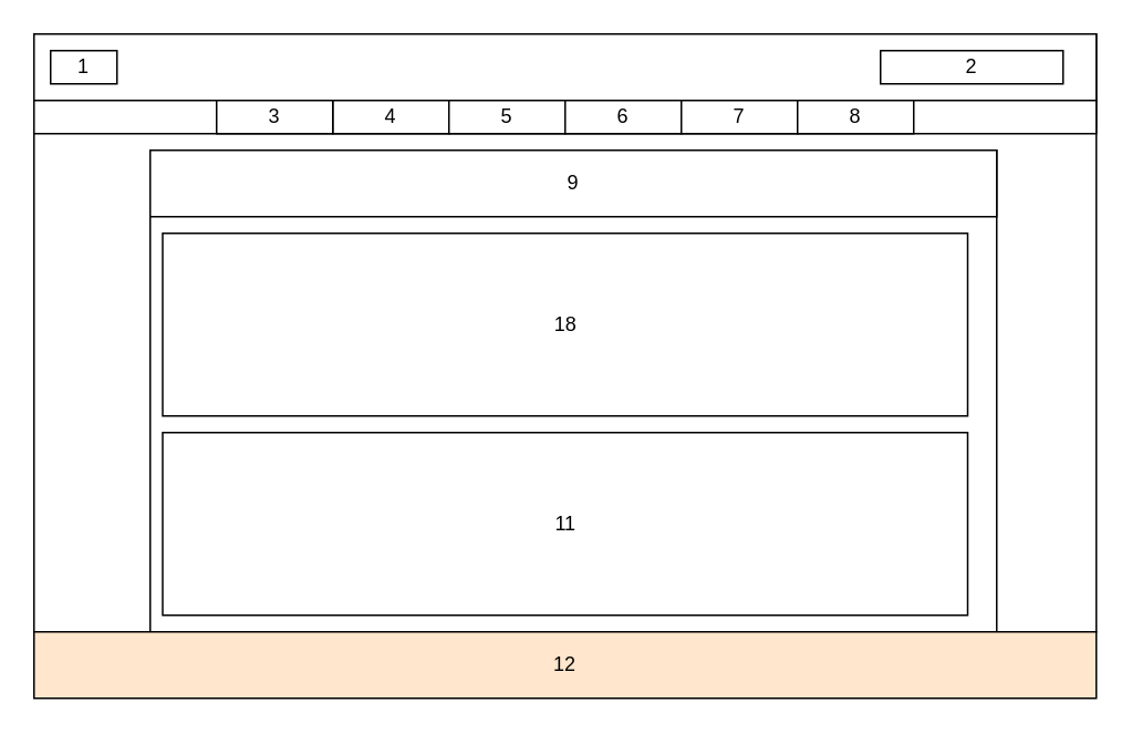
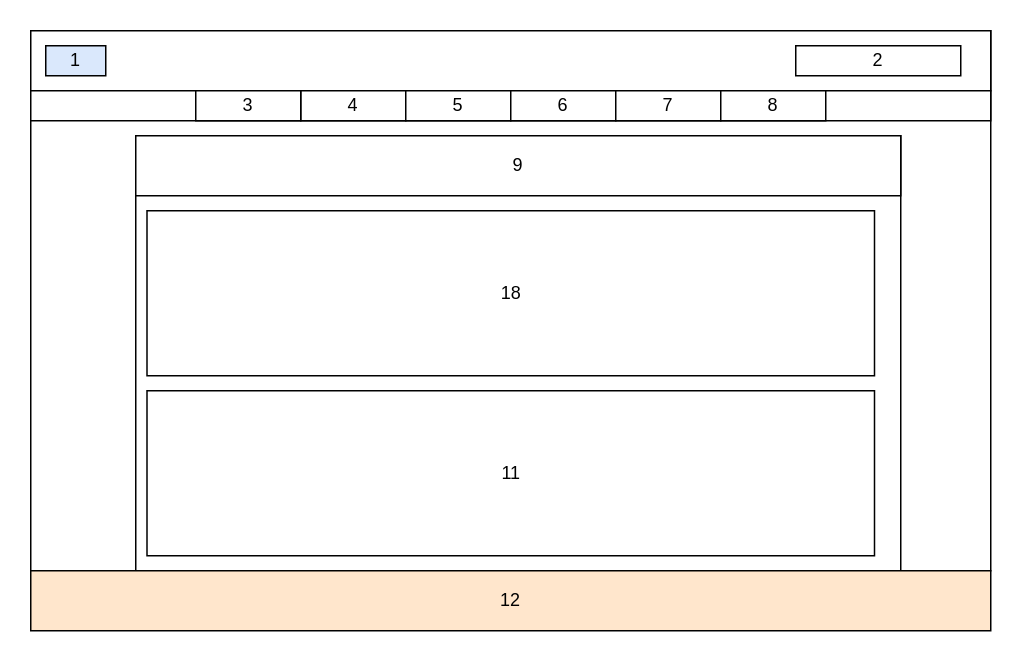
  <mxCell id="0" />
  <mxCell id="1" parent="0" />
  <mxCell id="2" value="" style="rounded=0;whiteSpace=wrap;html=1;" vertex="1" parent="1"><mxGeometry x="20" y="20" width="640" height="360" as="geometry" /></mxCell>
  <mxCell id="3" value="" style="rounded=0;whiteSpace=wrap;html=1;" vertex="1" parent="1"><mxGeometry x="20" y="20" width="640" height="40" as="geometry" /></mxCell>
- <mxCell id="4" value="1" style="rounded=0;whiteSpace=wrap;html=1;" vertex="1" parent="1"><mxGeometry x="30" y="30" width="40" height="20" as="geometry" /></mxCell>
+ <mxCell id="4" value="1" style="rounded=0;whiteSpace=wrap;html=1;fillColor=#dae8fc;" vertex="1" parent="1"><mxGeometry x="30" y="30" width="40" height="20" as="geometry" /></mxCell>
  <mxCell id="5" value="2" style="rounded=0;whiteSpace=wrap;html=1;" vertex="1" parent="1"><mxGeometry x="530" y="30" width="110" height="20" as="geometry" /></mxCell>
  <mxCell id="6" value="" style="rounded=0;whiteSpace=wrap;html=1;" vertex="1" parent="1"><mxGeometry x="20" y="60" width="640" height="20" as="geometry" /></mxCell>
  <mxCell id="7" value="4" style="rounded=0;whiteSpace=wrap;html=1;" vertex="1" parent="1"><mxGeometry x="200" y="60" width="70" height="20" as="geometry" /></mxCell>
  <mxCell id="8" value="5" style="rounded=0;whiteSpace=wrap;html=1;" vertex="1" parent="1"><mxGeometry x="270" y="60" width="70" height="20" as="geometry" /></mxCell>
  <mxCell id="9" value="6" style="rounded=0;whiteSpace=wrap;html=1;" vertex="1" parent="1"><mxGeometry x="340" y="60" width="70" height="20" as="geometry" /></mxCell>
  <mxCell id="10" value="7" style="rounded=0;whiteSpace=wrap;html=1;" vertex="1" parent="1"><mxGeometry x="410" y="60" width="70" height="20" as="geometry" /></mxCell>
  <mxCell id="11" value="8" style="rounded=0;whiteSpace=wrap;html=1;" vertex="1" parent="1"><mxGeometry x="480" y="60" width="70" height="20" as="geometry" /></mxCell>
  <mxCell id="12" value="3" style="rounded=0;whiteSpace=wrap;html=1;" vertex="1" parent="1"><mxGeometry x="130" y="60" width="70" height="20" as="geometry" /></mxCell>
  <mxCell id="13" value="" style="rounded=0;whiteSpace=wrap;html=1;" vertex="1" parent="1"><mxGeometry x="90" y="90" width="510" height="290" as="geometry" /></mxCell>
  <mxCell id="14" value="12" style="rounded=0;whiteSpace=wrap;html=1;fillColor=#ffe6cc;" vertex="1" parent="1"><mxGeometry x="20" y="380" width="640" height="40" as="geometry" /></mxCell>
  <mxCell id="15" value="9" style="rounded=0;whiteSpace=wrap;html=1;" vertex="1" parent="1"><mxGeometry x="90" y="90" width="510" height="40" as="geometry" /></mxCell>
  <mxCell id="16" value="18" style="rounded=0;whiteSpace=wrap;html=1;" vertex="1" parent="1"><mxGeometry x="97.5" y="140" width="485" height="110" as="geometry" /></mxCell>
  <mxCell id="17" value="11" style="rounded=0;whiteSpace=wrap;html=1;" vertex="1" parent="1"><mxGeometry x="97.5" y="260" width="485" height="110" as="geometry" /></mxCell>
